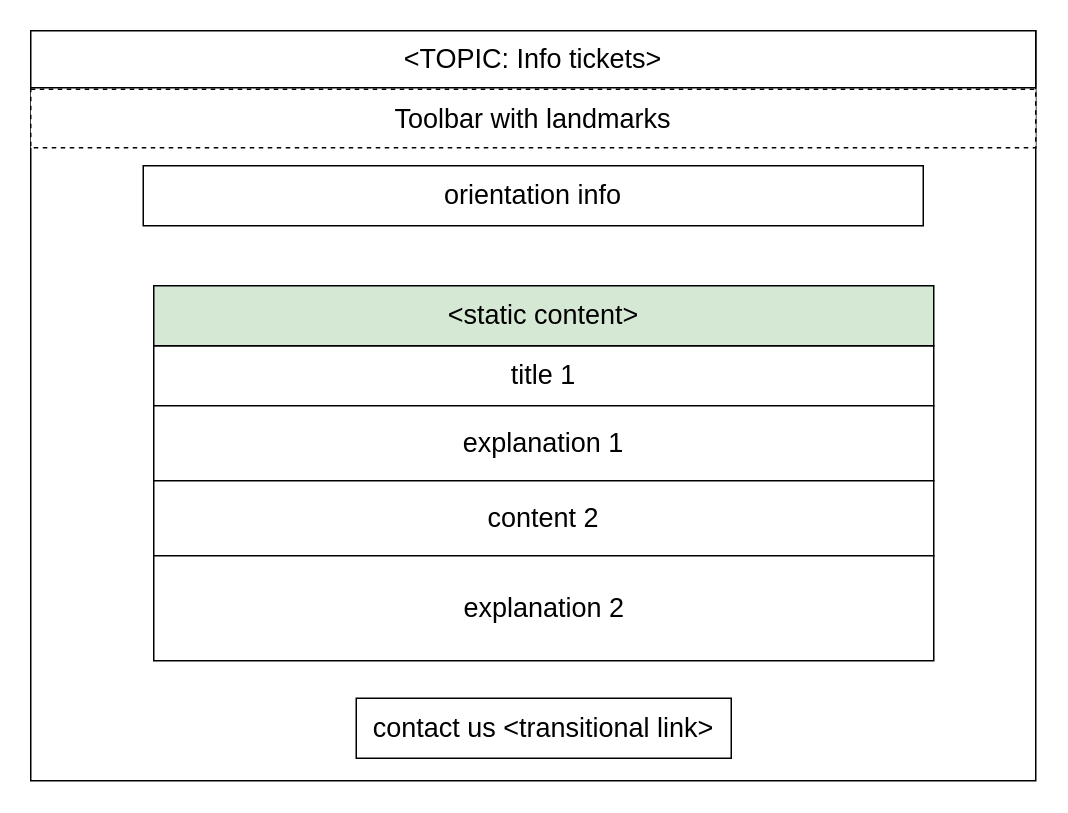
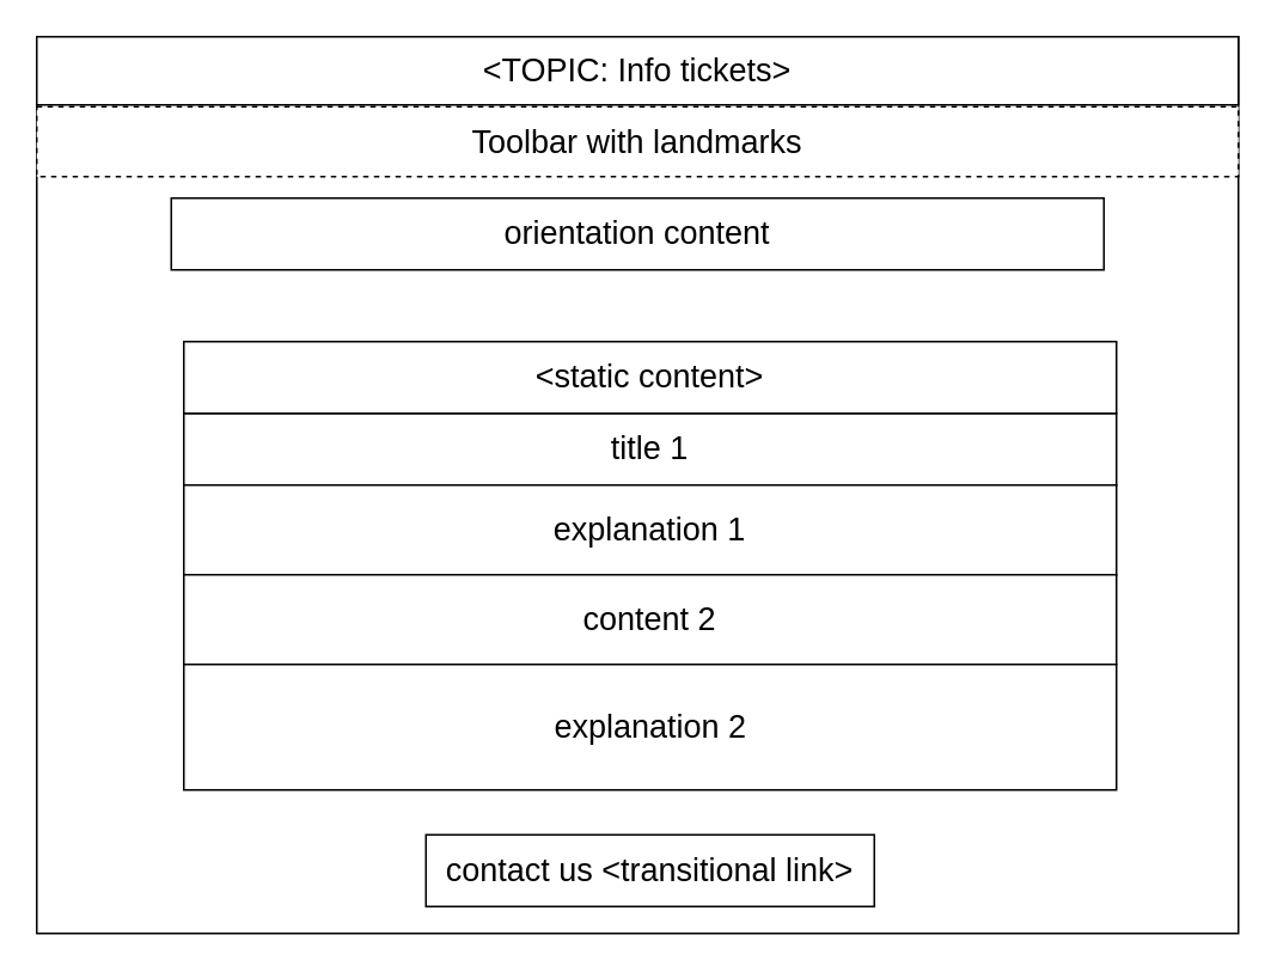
  <mxCell id="0" />
  <mxCell id="1" parent="0" />
  <mxCell id="2" value="" style="rounded=0;whiteSpace=wrap;html=1;" parent="1" vertex="1"><mxGeometry x="20" y="20" width="670" height="500" as="geometry" /></mxCell>
  <mxCell id="3" value="&lt;div style=&quot;text-align: left ; font-size: 18px&quot;&gt;&lt;span&gt;&amp;lt;TOPIC: Info tickets&amp;gt;&lt;/span&gt;&lt;br&gt;&lt;/div&gt;" style="rounded=0;whiteSpace=wrap;html=1;fontSize=18;" parent="1" vertex="1"><mxGeometry x="20" y="20" width="670" height="38" as="geometry" /></mxCell>
  <mxCell id="4" value="Toolbar with landmarks" style="rounded=0;whiteSpace=wrap;html=1;fontSize=18;dashed=1;" parent="1" vertex="1"><mxGeometry x="20" y="59" width="670" height="39" as="geometry" /></mxCell>
  <mxCell id="5" value="title 1" style="rounded=0;whiteSpace=wrap;html=1;fontSize=18;" parent="1" vertex="1"><mxGeometry x="102" y="230" width="520" height="40" as="geometry" /></mxCell>
  <mxCell id="6" value="explanation 1" style="rounded=0;whiteSpace=wrap;html=1;fontSize=18;" parent="1" vertex="1"><mxGeometry x="102" y="270" width="520" height="50" as="geometry" /></mxCell>
  <mxCell id="7" value="content 2" style="rounded=0;whiteSpace=wrap;html=1;fontSize=18;" parent="1" vertex="1"><mxGeometry x="102" y="320" width="520" height="50" as="geometry" /></mxCell>
  <mxCell id="8" value="" style="rounded=0;whiteSpace=wrap;html=1;fontSize=18;" parent="1" vertex="1"><mxGeometry x="102" y="370" width="520" height="70" as="geometry" /></mxCell>
  <mxCell id="9" value="&lt;font style=&quot;font-size: 18px&quot;&gt;explanation 2&lt;/font&gt;" style="text;html=1;strokeColor=none;fillColor=none;align=center;verticalAlign=middle;whiteSpace=wrap;rounded=0;" parent="1" vertex="1"><mxGeometry x="293.5" y="395" width="137" height="20" as="geometry" /></mxCell>
- <mxCell id="10" value="orientation info" style="rounded=0;whiteSpace=wrap;html=1;fontSize=18;" parent="1" vertex="1"><mxGeometry x="95" y="110" width="520" height="40" as="geometry" /></mxCell>
+ <mxCell id="10" value="orientation content" style="rounded=0;whiteSpace=wrap;html=1;fontSize=18;" parent="1" vertex="1"><mxGeometry x="95" y="110" width="520" height="40" as="geometry" /></mxCell>
  <mxCell id="11" value="&lt;font style=&quot;font-size: 18px&quot;&gt;contact us &amp;lt;transitional link&amp;gt;&lt;/font&gt;" style="text;html=1;strokeColor=#000000;fillColor=none;align=center;verticalAlign=middle;whiteSpace=wrap;rounded=0;" parent="1" vertex="1"><mxGeometry x="237" y="465" width="250" height="40" as="geometry" /></mxCell>
- <mxCell id="12" value="&amp;lt;static content&amp;gt;" style="rounded=0;whiteSpace=wrap;html=1;fontSize=18;fillColor=#d5e8d4;" vertex="1" parent="1"><mxGeometry x="102" y="190" width="520" height="40" as="geometry" /></mxCell>
+ <mxCell id="12" value="&amp;lt;static content&amp;gt;" style="rounded=0;whiteSpace=wrap;html=1;fontSize=18;" vertex="1" parent="1"><mxGeometry x="102" y="190" width="520" height="40" as="geometry" /></mxCell>
